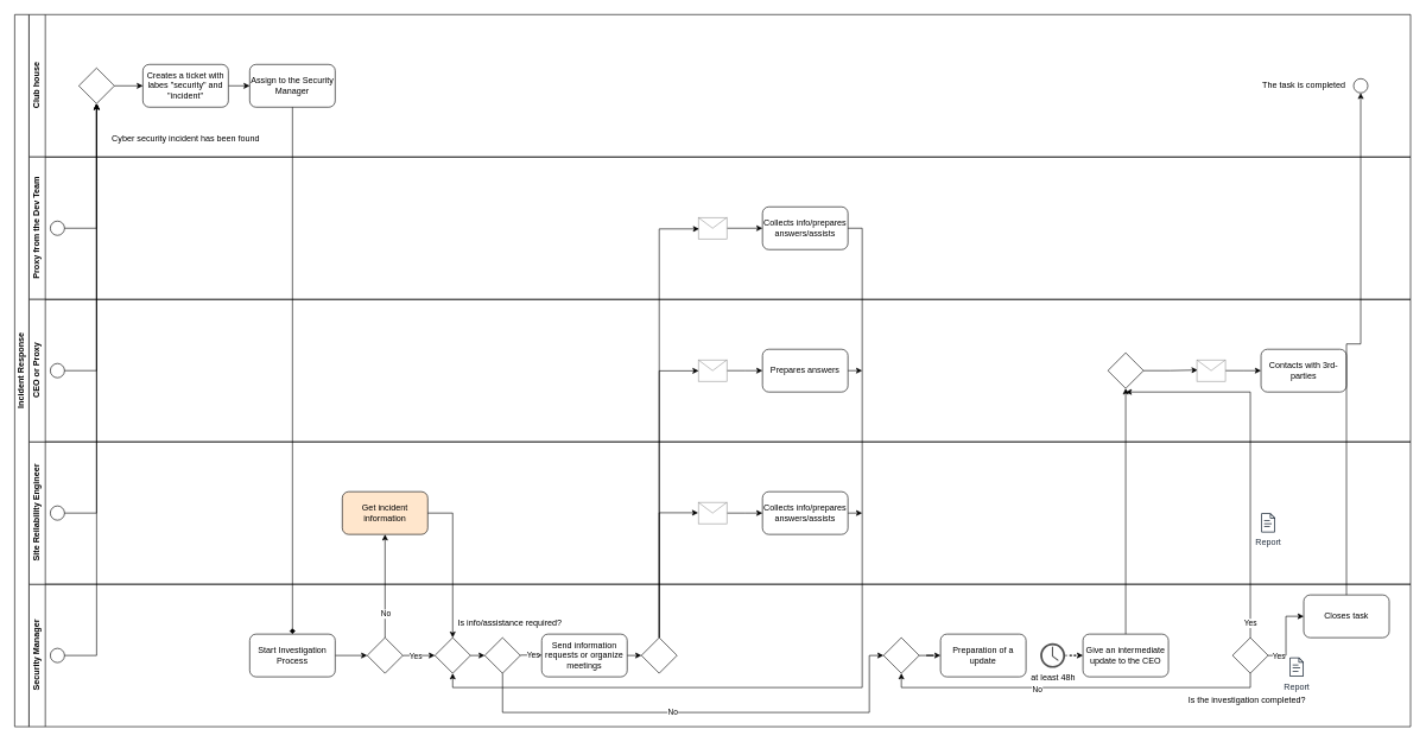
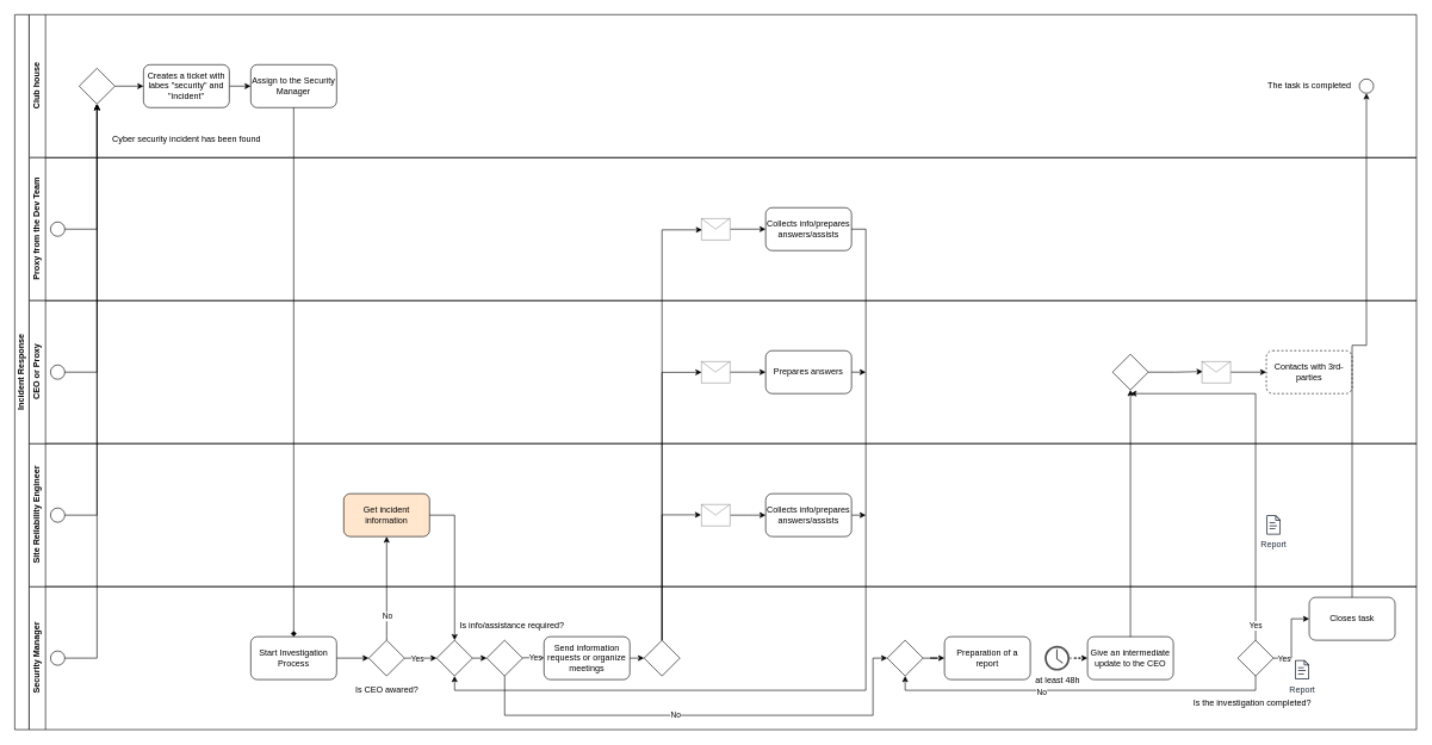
  <mxCell id="0" />
  <mxCell id="1" parent="0" />
  <mxCell id="2" value="Club house" style="swimlane;horizontal=0;whiteSpace=wrap;html=1;" parent="1" vertex="1"><mxGeometry x="40" y="20" width="1940" height="200" as="geometry" /></mxCell>
  <mxCell id="3" style="edgeStyle=orthogonalEdgeStyle;rounded=0;orthogonalLoop=1;jettySize=auto;html=1;exitX=1;exitY=0.5;exitDx=0;exitDy=0;entryX=0;entryY=0.5;entryDx=0;entryDy=0;" parent="2" source="4" target="6" edge="1"><mxGeometry relative="1" as="geometry" /></mxCell>
  <mxCell id="4" value="" style="rhombus;whiteSpace=wrap;html=1;" parent="2" vertex="1"><mxGeometry x="70" y="75" width="50" height="50" as="geometry" /></mxCell>
  <mxCell id="5" style="edgeStyle=orthogonalEdgeStyle;rounded=0;orthogonalLoop=1;jettySize=auto;html=1;exitX=1;exitY=0.5;exitDx=0;exitDy=0;entryX=0;entryY=0.5;entryDx=0;entryDy=0;" parent="2" source="6" target="7" edge="1"><mxGeometry relative="1" as="geometry" /></mxCell>
  <mxCell id="6" value="Creates a ticket with labes &quot;security&quot; and &quot;incident&quot;" style="rounded=1;whiteSpace=wrap;html=1;" parent="2" vertex="1"><mxGeometry x="160" y="70" width="120" height="60" as="geometry" /></mxCell>
  <mxCell id="7" value="Assign to the Security Manager" style="rounded=1;whiteSpace=wrap;html=1;" parent="2" vertex="1"><mxGeometry x="310" y="70" width="120" height="60" as="geometry" /></mxCell>
  <mxCell id="8" value="" style="ellipse;whiteSpace=wrap;html=1;aspect=fixed;" parent="2" vertex="1"><mxGeometry x="1860" y="90" width="20" height="20" as="geometry" /></mxCell>
  <mxCell id="9" value="Cyber security incident has been found" style="text;html=1;align=center;verticalAlign=middle;resizable=0;points=[];autosize=1;strokeColor=none;fillColor=none;" parent="2" vertex="1"><mxGeometry x="105" y="160" width="230" height="30" as="geometry" /></mxCell>
  <mxCell id="10" value="The task is completed" style="text;html=1;align=center;verticalAlign=middle;resizable=0;points=[];autosize=1;strokeColor=none;fillColor=none;" parent="2" vertex="1"><mxGeometry x="1720" y="85" width="140" height="30" as="geometry" /></mxCell>
  <mxCell id="11" value="Proxy from the Dev Team" style="swimlane;horizontal=0;whiteSpace=wrap;html=1;" parent="1" vertex="1"><mxGeometry x="40" y="220" width="1940" height="200" as="geometry" /></mxCell>
  <mxCell id="12" value="" style="ellipse;whiteSpace=wrap;html=1;aspect=fixed;" parent="11" vertex="1"><mxGeometry x="30" y="90" width="20" height="20" as="geometry" /></mxCell>
  <mxCell id="13" value="Collects info/prepares answers/assists" style="rounded=1;whiteSpace=wrap;html=1;" parent="11" vertex="1"><mxGeometry x="1030" y="70" width="120" height="60" as="geometry" /></mxCell>
  <mxCell id="14" style="edgeStyle=orthogonalEdgeStyle;rounded=0;orthogonalLoop=1;jettySize=auto;html=1;entryX=0;entryY=0.5;entryDx=0;entryDy=0;" parent="11" source="15" target="13" edge="1"><mxGeometry relative="1" as="geometry" /></mxCell>
  <mxCell id="15" value="" style="verticalLabelPosition=bottom;shadow=0;dashed=0;align=center;html=1;verticalAlign=top;strokeWidth=1;shape=mxgraph.mockup.misc.mail2;strokeColor=#999999;" parent="11" vertex="1"><mxGeometry x="940" y="85" width="40" height="30" as="geometry" /></mxCell>
  <mxCell id="16" value="Security Manager" style="swimlane;horizontal=0;whiteSpace=wrap;html=1;" parent="1" vertex="1"><mxGeometry x="40" y="820" width="1940" height="200" as="geometry" /></mxCell>
  <mxCell id="17" value="" style="ellipse;whiteSpace=wrap;html=1;aspect=fixed;" parent="16" vertex="1"><mxGeometry x="30" y="90" width="20" height="20" as="geometry" /></mxCell>
  <mxCell id="18" style="edgeStyle=orthogonalEdgeStyle;rounded=0;orthogonalLoop=1;jettySize=auto;html=1;exitX=1;exitY=0.5;exitDx=0;exitDy=0;entryX=0;entryY=0.5;entryDx=0;entryDy=0;" parent="16" source="19" target="22" edge="1"><mxGeometry relative="1" as="geometry" /></mxCell>
  <mxCell id="19" value="Start Investigation Process" style="rounded=1;whiteSpace=wrap;html=1;" parent="16" vertex="1"><mxGeometry x="310" y="70" width="120" height="60" as="geometry" /></mxCell>
  <mxCell id="20" style="edgeStyle=orthogonalEdgeStyle;rounded=0;orthogonalLoop=1;jettySize=auto;html=1;exitX=1;exitY=0.5;exitDx=0;exitDy=0;entryX=0;entryY=0.5;entryDx=0;entryDy=0;" parent="16" source="22" target="24" edge="1"><mxGeometry relative="1" as="geometry" /></mxCell>
  <mxCell id="21" value="Yes" style="edgeLabel;html=1;align=center;verticalAlign=middle;resizable=0;points=[];" parent="20" vertex="1" connectable="0"><mxGeometry x="-0.251" relative="1" as="geometry"><mxPoint as="offset" /></mxGeometry></mxCell>
  <mxCell id="22" value="" style="rhombus;whiteSpace=wrap;html=1;" parent="16" vertex="1"><mxGeometry x="475" y="75" width="50" height="50" as="geometry" /></mxCell>
  <mxCell id="23" style="edgeStyle=orthogonalEdgeStyle;rounded=0;orthogonalLoop=1;jettySize=auto;html=1;exitX=1;exitY=0.5;exitDx=0;exitDy=0;entryX=0;entryY=0.5;entryDx=0;entryDy=0;" parent="16" source="24" target="27" edge="1"><mxGeometry relative="1" as="geometry" /></mxCell>
  <mxCell id="24" value="" style="rhombus;whiteSpace=wrap;html=1;" parent="16" vertex="1"><mxGeometry x="570" y="75" width="50" height="50" as="geometry" /></mxCell>
  <mxCell id="25" style="edgeStyle=orthogonalEdgeStyle;rounded=0;orthogonalLoop=1;jettySize=auto;html=1;exitX=0.5;exitY=1;exitDx=0;exitDy=0;" parent="16" source="27" target="32" edge="1"><mxGeometry relative="1" as="geometry"><Array as="points"><mxPoint x="665" y="180" /><mxPoint x="1180" y="180" /><mxPoint x="1180" y="100" /></Array></mxGeometry></mxCell>
  <mxCell id="26" value="No" style="edgeLabel;html=1;align=center;verticalAlign=middle;resizable=0;points=[];" parent="25" vertex="1" connectable="0"><mxGeometry x="-0.125" y="2" relative="1" as="geometry"><mxPoint as="offset" /></mxGeometry></mxCell>
  <mxCell id="27" value="" style="rhombus;whiteSpace=wrap;html=1;" parent="16" vertex="1"><mxGeometry x="640" y="75" width="50" height="50" as="geometry" /></mxCell>
  <mxCell id="28" style="edgeStyle=orthogonalEdgeStyle;rounded=0;orthogonalLoop=1;jettySize=auto;html=1;exitX=1;exitY=0.5;exitDx=0;exitDy=0;entryX=0;entryY=0.5;entryDx=0;entryDy=0;" parent="16" source="29" target="30" edge="1"><mxGeometry relative="1" as="geometry" /></mxCell>
  <mxCell id="29" value="Send information requests or organize meetings" style="rounded=1;whiteSpace=wrap;html=1;" parent="16" vertex="1"><mxGeometry x="720" y="70" width="120" height="60" as="geometry" /></mxCell>
  <mxCell id="30" value="" style="rhombus;whiteSpace=wrap;html=1;" parent="16" vertex="1"><mxGeometry x="860" y="75" width="50" height="50" as="geometry" /></mxCell>
  <mxCell id="31" style="edgeStyle=orthogonalEdgeStyle;rounded=0;orthogonalLoop=1;jettySize=auto;html=1;exitX=1;exitY=0.5;exitDx=0;exitDy=0;" parent="16" source="32" target="33" edge="1"><mxGeometry relative="1" as="geometry" /></mxCell>
  <mxCell id="32" value="" style="rhombus;whiteSpace=wrap;html=1;" parent="16" vertex="1"><mxGeometry x="1200" y="75" width="50" height="50" as="geometry" /></mxCell>
- <mxCell id="33" value="Preparation of a update" style="rounded=1;whiteSpace=wrap;html=1;" parent="16" vertex="1"><mxGeometry x="1280" y="70" width="120" height="60" as="geometry" /></mxCell>
+ <mxCell id="33" value="Preparation of a report" style="rounded=1;whiteSpace=wrap;html=1;" parent="16" vertex="1"><mxGeometry x="1280" y="70" width="120" height="60" as="geometry" /></mxCell>
  <mxCell id="34" value="Give an intermediate update to the CEO" style="rounded=1;whiteSpace=wrap;html=1;" parent="16" vertex="1"><mxGeometry x="1480" y="70" width="120" height="60" as="geometry" /></mxCell>
  <mxCell id="35" style="edgeStyle=orthogonalEdgeStyle;rounded=0;orthogonalLoop=1;jettySize=auto;html=1;exitX=0.5;exitY=0;exitDx=0;exitDy=0;" parent="16" source="41" edge="1"><mxGeometry relative="1" as="geometry"><mxPoint x="1540" y="-270" as="targetPoint" /><Array as="points"><mxPoint x="1715" y="-270" /></Array></mxGeometry></mxCell>
  <mxCell id="36" value="Yes" style="edgeLabel;html=1;align=center;verticalAlign=middle;resizable=0;points=[];" parent="35" vertex="1" connectable="0"><mxGeometry x="-0.919" y="1" relative="1" as="geometry"><mxPoint as="offset" /></mxGeometry></mxCell>
  <mxCell id="37" style="edgeStyle=orthogonalEdgeStyle;rounded=0;orthogonalLoop=1;jettySize=auto;html=1;exitX=0.5;exitY=1;exitDx=0;exitDy=0;entryX=0.5;entryY=1;entryDx=0;entryDy=0;" parent="16" source="41" target="32" edge="1"><mxGeometry relative="1" as="geometry" /></mxCell>
  <mxCell id="38" value="No" style="edgeLabel;html=1;align=center;verticalAlign=middle;resizable=0;points=[];" parent="37" vertex="1" connectable="0"><mxGeometry x="0.209" y="2" relative="1" as="geometry"><mxPoint as="offset" /></mxGeometry></mxCell>
  <mxCell id="39" style="edgeStyle=orthogonalEdgeStyle;rounded=0;orthogonalLoop=1;jettySize=auto;html=1;exitX=1;exitY=0.5;exitDx=0;exitDy=0;entryX=0;entryY=0.5;entryDx=0;entryDy=0;" parent="16" source="41" target="42" edge="1"><mxGeometry relative="1" as="geometry" /></mxCell>
  <mxCell id="40" value="Yes" style="edgeLabel;html=1;align=center;verticalAlign=middle;resizable=0;points=[];" parent="39" vertex="1" connectable="0"><mxGeometry x="-0.798" relative="1" as="geometry"><mxPoint x="3" as="offset" /></mxGeometry></mxCell>
  <mxCell id="41" value="" style="rhombus;whiteSpace=wrap;html=1;" parent="16" vertex="1"><mxGeometry x="1690" y="75" width="50" height="50" as="geometry" /></mxCell>
  <mxCell id="42" value="Closes task" style="rounded=1;whiteSpace=wrap;html=1;" parent="16" vertex="1"><mxGeometry x="1790" y="15" width="120" height="60" as="geometry" /></mxCell>
  <mxCell id="43" style="edgeStyle=orthogonalEdgeStyle;rounded=0;orthogonalLoop=1;jettySize=auto;html=1;exitX=1;exitY=0.5;exitDx=0;exitDy=0;" parent="16" edge="1"><mxGeometry relative="1" as="geometry"><mxPoint x="690" y="99.5" as="sourcePoint" /><mxPoint x="720" y="99.5" as="targetPoint" /></mxGeometry></mxCell>
  <mxCell id="44" value="Yes" style="edgeLabel;html=1;align=center;verticalAlign=middle;resizable=0;points=[];" parent="43" vertex="1" connectable="0"><mxGeometry x="0.13" relative="1" as="geometry"><mxPoint as="offset" /></mxGeometry></mxCell>
  <mxCell id="45" value="Report" style="sketch=0;outlineConnect=0;fontColor=#232F3E;gradientColor=none;fillColor=#232F3D;strokeColor=none;dashed=0;verticalLabelPosition=bottom;verticalAlign=top;align=center;html=1;fontSize=12;fontStyle=0;aspect=fixed;pointerEvents=1;shape=mxgraph.aws4.document;" parent="16" vertex="1"><mxGeometry x="1770" y="102.63" width="20" height="27.37" as="geometry" /></mxCell>
  <mxCell id="46" style="edgeStyle=orthogonalEdgeStyle;rounded=0;orthogonalLoop=1;jettySize=auto;html=1;entryX=0;entryY=0.5;entryDx=0;entryDy=0;dashed=1;" parent="16" source="47" target="34" edge="1"><mxGeometry relative="1" as="geometry" /></mxCell>
  <mxCell id="47" value="at least 48h" style="sketch=0;pointerEvents=1;shadow=0;dashed=0;html=1;strokeColor=none;fillColor=#505050;labelPosition=center;verticalLabelPosition=bottom;verticalAlign=top;outlineConnect=0;align=center;shape=mxgraph.office.concepts.clock;" parent="16" vertex="1"><mxGeometry x="1420" y="82.5" width="35" height="35" as="geometry" /></mxCell>
+ <mxCell id="48" value="Is CEO awared?" style="text;html=1;align=center;verticalAlign=middle;resizable=0;points=[];autosize=1;strokeColor=none;fillColor=none;" parent="16" vertex="1"><mxGeometry x="445" y="130" width="110" height="30" as="geometry" /></mxCell>
  <mxCell id="49" value="Is info/assistance required?" style="text;html=1;align=center;verticalAlign=middle;resizable=0;points=[];autosize=1;strokeColor=none;fillColor=none;" vertex="1" parent="16"><mxGeometry x="590" y="40" width="170" height="30" as="geometry" /></mxCell>
  <mxCell id="50" value="Site Reilability Engineer" style="swimlane;horizontal=0;whiteSpace=wrap;html=1;" parent="1" vertex="1"><mxGeometry x="40" y="620" width="1940" height="200" as="geometry" /></mxCell>
  <mxCell id="51" value="" style="ellipse;whiteSpace=wrap;html=1;aspect=fixed;" parent="50" vertex="1"><mxGeometry x="30" y="90" width="20" height="20" as="geometry" /></mxCell>
  <mxCell id="52" value="Get incident information" style="rounded=1;whiteSpace=wrap;html=1;fillColor=#ffe6cc;" parent="50" vertex="1"><mxGeometry x="440" y="70" width="120" height="60" as="geometry" /></mxCell>
  <mxCell id="53" style="edgeStyle=orthogonalEdgeStyle;rounded=0;orthogonalLoop=1;jettySize=auto;html=1;exitX=1;exitY=0.5;exitDx=0;exitDy=0;" parent="50" source="54" edge="1"><mxGeometry relative="1" as="geometry"><mxPoint x="1170" y="100.286" as="targetPoint" /></mxGeometry></mxCell>
  <mxCell id="54" value="Collects info/prepares answers/assists" style="rounded=1;whiteSpace=wrap;html=1;" parent="50" vertex="1"><mxGeometry x="1030" y="70" width="120" height="60" as="geometry" /></mxCell>
  <mxCell id="55" style="edgeStyle=orthogonalEdgeStyle;rounded=0;orthogonalLoop=1;jettySize=auto;html=1;entryX=0;entryY=0.5;entryDx=0;entryDy=0;" parent="50" source="56" edge="1"><mxGeometry relative="1" as="geometry"><mxPoint x="1030" y="100" as="targetPoint" /></mxGeometry></mxCell>
  <mxCell id="56" value="" style="verticalLabelPosition=bottom;shadow=0;dashed=0;align=center;html=1;verticalAlign=top;strokeWidth=1;shape=mxgraph.mockup.misc.mail2;strokeColor=#999999;" parent="50" vertex="1"><mxGeometry x="940" y="85" width="40" height="30" as="geometry" /></mxCell>
  <mxCell id="57" value="Report" style="sketch=0;outlineConnect=0;fontColor=#232F3E;gradientColor=none;fillColor=#232F3D;strokeColor=none;dashed=0;verticalLabelPosition=bottom;verticalAlign=top;align=center;html=1;fontSize=12;fontStyle=0;aspect=fixed;pointerEvents=1;shape=mxgraph.aws4.document;" parent="50" vertex="1"><mxGeometry x="1730" y="100" width="20" height="27.37" as="geometry" /></mxCell>
  <mxCell id="58" value="CEO or Proxy" style="swimlane;horizontal=0;whiteSpace=wrap;html=1;" parent="1" vertex="1"><mxGeometry x="40" y="420" width="1940" height="200" as="geometry" /></mxCell>
  <mxCell id="59" value="" style="ellipse;whiteSpace=wrap;html=1;aspect=fixed;" parent="58" vertex="1"><mxGeometry x="30" y="90" width="20" height="20" as="geometry" /></mxCell>
  <mxCell id="60" style="edgeStyle=orthogonalEdgeStyle;rounded=0;orthogonalLoop=1;jettySize=auto;html=1;exitX=1;exitY=0.5;exitDx=0;exitDy=0;" parent="58" source="61" edge="1"><mxGeometry relative="1" as="geometry"><mxPoint x="1170" y="100.286" as="targetPoint" /></mxGeometry></mxCell>
  <mxCell id="61" value="Prepares answers" style="rounded=1;whiteSpace=wrap;html=1;" parent="58" vertex="1"><mxGeometry x="1030" y="70" width="120" height="60" as="geometry" /></mxCell>
  <mxCell id="62" style="edgeStyle=orthogonalEdgeStyle;rounded=0;orthogonalLoop=1;jettySize=auto;html=1;exitX=1;exitY=0.5;exitDx=0;exitDy=0;entryX=0.026;entryY=0.472;entryDx=0;entryDy=0;entryPerimeter=0;" parent="58" source="63" target="68" edge="1"><mxGeometry relative="1" as="geometry" /></mxCell>
  <mxCell id="63" value="" style="rhombus;whiteSpace=wrap;html=1;" parent="58" vertex="1"><mxGeometry x="1515" y="75" width="50" height="50" as="geometry" /></mxCell>
- <mxCell id="64" value="Contacts with 3rd-parties" style="rounded=1;whiteSpace=wrap;html=1;" parent="58" vertex="1"><mxGeometry x="1730" y="70" width="120" height="60" as="geometry" /></mxCell>
+ <mxCell id="64" value="Contacts with 3rd-parties" style="rounded=1;whiteSpace=wrap;html=1;dashed=1;" parent="58" vertex="1"><mxGeometry x="1730" y="70" width="120" height="60" as="geometry" /></mxCell>
  <mxCell id="65" style="edgeStyle=orthogonalEdgeStyle;rounded=0;orthogonalLoop=1;jettySize=auto;html=1;entryX=0;entryY=0.5;entryDx=0;entryDy=0;" parent="58" source="66" edge="1"><mxGeometry relative="1" as="geometry"><mxPoint x="1030" y="100" as="targetPoint" /></mxGeometry></mxCell>
  <mxCell id="66" value="" style="verticalLabelPosition=bottom;shadow=0;dashed=0;align=center;html=1;verticalAlign=top;strokeWidth=1;shape=mxgraph.mockup.misc.mail2;strokeColor=#999999;" parent="58" vertex="1"><mxGeometry x="940" y="85" width="40" height="30" as="geometry" /></mxCell>
  <mxCell id="67" style="edgeStyle=orthogonalEdgeStyle;rounded=0;orthogonalLoop=1;jettySize=auto;html=1;entryX=0;entryY=0.5;entryDx=0;entryDy=0;" parent="58" source="68" edge="1"><mxGeometry relative="1" as="geometry"><mxPoint x="1730" y="100" as="targetPoint" /></mxGeometry></mxCell>
  <mxCell id="68" value="" style="verticalLabelPosition=bottom;shadow=0;dashed=0;align=center;html=1;verticalAlign=top;strokeWidth=1;shape=mxgraph.mockup.misc.mail2;strokeColor=#999999;" parent="58" vertex="1"><mxGeometry x="1640" y="85" width="40" height="30" as="geometry" /></mxCell>
  <mxCell id="69" style="edgeStyle=orthogonalEdgeStyle;rounded=0;orthogonalLoop=1;jettySize=auto;html=1;exitX=1;exitY=0.5;exitDx=0;exitDy=0;entryX=0.5;entryY=1;entryDx=0;entryDy=0;" parent="1" source="17" target="4" edge="1"><mxGeometry relative="1" as="geometry"><Array as="points"><mxPoint x="135" y="920" /></Array></mxGeometry></mxCell>
  <mxCell id="70" style="edgeStyle=orthogonalEdgeStyle;rounded=0;orthogonalLoop=1;jettySize=auto;html=1;exitX=0.5;exitY=1;exitDx=0;exitDy=0;endArrow=diamond;" parent="1" source="7" target="19" edge="1"><mxGeometry relative="1" as="geometry" /></mxCell>
  <mxCell id="71" style="edgeStyle=orthogonalEdgeStyle;rounded=0;orthogonalLoop=1;jettySize=auto;html=1;exitX=0.5;exitY=0;exitDx=0;exitDy=0;entryX=0.5;entryY=1;entryDx=0;entryDy=0;" parent="1" source="22" target="52" edge="1"><mxGeometry relative="1" as="geometry" /></mxCell>
  <mxCell id="72" value="No" style="edgeLabel;html=1;align=center;verticalAlign=middle;resizable=0;points=[];" parent="71" vertex="1" connectable="0"><mxGeometry x="-0.531" relative="1" as="geometry"><mxPoint as="offset" /></mxGeometry></mxCell>
  <mxCell id="73" style="edgeStyle=orthogonalEdgeStyle;rounded=0;orthogonalLoop=1;jettySize=auto;html=1;exitX=1;exitY=0.5;exitDx=0;exitDy=0;entryX=0.5;entryY=0;entryDx=0;entryDy=0;" parent="1" source="52" target="24" edge="1"><mxGeometry relative="1" as="geometry" /></mxCell>
  <mxCell id="74" style="edgeStyle=orthogonalEdgeStyle;rounded=0;orthogonalLoop=1;jettySize=auto;html=1;exitX=0.5;exitY=0;exitDx=0;exitDy=0;entryX=0.5;entryY=1;entryDx=0;entryDy=0;" parent="1" source="42" target="8" edge="1"><mxGeometry relative="1" as="geometry" /></mxCell>
  <mxCell id="75" style="edgeStyle=orthogonalEdgeStyle;rounded=0;orthogonalLoop=1;jettySize=auto;html=1;exitX=0.5;exitY=0;exitDx=0;exitDy=0;entryX=0.5;entryY=1;entryDx=0;entryDy=0;" parent="1" source="34" target="63" edge="1"><mxGeometry relative="1" as="geometry" /></mxCell>
  <mxCell id="76" style="edgeStyle=orthogonalEdgeStyle;rounded=0;orthogonalLoop=1;jettySize=auto;html=1;exitX=0.5;exitY=0;exitDx=0;exitDy=0;entryX=0.025;entryY=0.533;entryDx=0;entryDy=0;entryPerimeter=0;" parent="1" source="30" target="15" edge="1"><mxGeometry relative="1" as="geometry" /></mxCell>
  <mxCell id="77" style="edgeStyle=orthogonalEdgeStyle;rounded=0;orthogonalLoop=1;jettySize=auto;html=1;exitX=0.5;exitY=0;exitDx=0;exitDy=0;entryX=0.008;entryY=0.509;entryDx=0;entryDy=0;entryPerimeter=0;" parent="1" source="30" target="66" edge="1"><mxGeometry relative="1" as="geometry" /></mxCell>
  <mxCell id="78" style="edgeStyle=orthogonalEdgeStyle;rounded=0;orthogonalLoop=1;jettySize=auto;html=1;exitX=0.5;exitY=0;exitDx=0;exitDy=0;entryX=-0.009;entryY=0.486;entryDx=0;entryDy=0;entryPerimeter=0;" parent="1" source="30" target="56" edge="1"><mxGeometry relative="1" as="geometry" /></mxCell>
  <mxCell id="79" style="edgeStyle=orthogonalEdgeStyle;rounded=0;orthogonalLoop=1;jettySize=auto;html=1;exitX=1;exitY=0.5;exitDx=0;exitDy=0;entryX=0.5;entryY=1;entryDx=0;entryDy=0;" parent="1" source="13" target="24" edge="1"><mxGeometry relative="1" as="geometry" /></mxCell>
  <mxCell id="80" value="Is the investigation completed?" style="text;html=1;align=center;verticalAlign=middle;resizable=0;points=[];autosize=1;strokeColor=none;fillColor=none;" parent="1" vertex="1"><mxGeometry x="1655" y="968" width="190" height="30" as="geometry" /></mxCell>
  <mxCell id="81" style="edgeStyle=orthogonalEdgeStyle;rounded=0;orthogonalLoop=1;jettySize=auto;html=1;entryX=0.5;entryY=1;entryDx=0;entryDy=0;" parent="1" source="51" target="4" edge="1"><mxGeometry relative="1" as="geometry" /></mxCell>
  <mxCell id="82" style="edgeStyle=orthogonalEdgeStyle;rounded=0;orthogonalLoop=1;jettySize=auto;html=1;" parent="1" source="59" target="4" edge="1"><mxGeometry relative="1" as="geometry" /></mxCell>
  <mxCell id="83" style="edgeStyle=orthogonalEdgeStyle;rounded=0;orthogonalLoop=1;jettySize=auto;html=1;" parent="1" source="12" target="4" edge="1"><mxGeometry relative="1" as="geometry" /></mxCell>
  <mxCell id="84" value="Incident Response" style="swimlane;horizontal=0;whiteSpace=wrap;html=1;" vertex="1" parent="1"><mxGeometry x="20" y="20" width="20" height="1000" as="geometry" /></mxCell>
